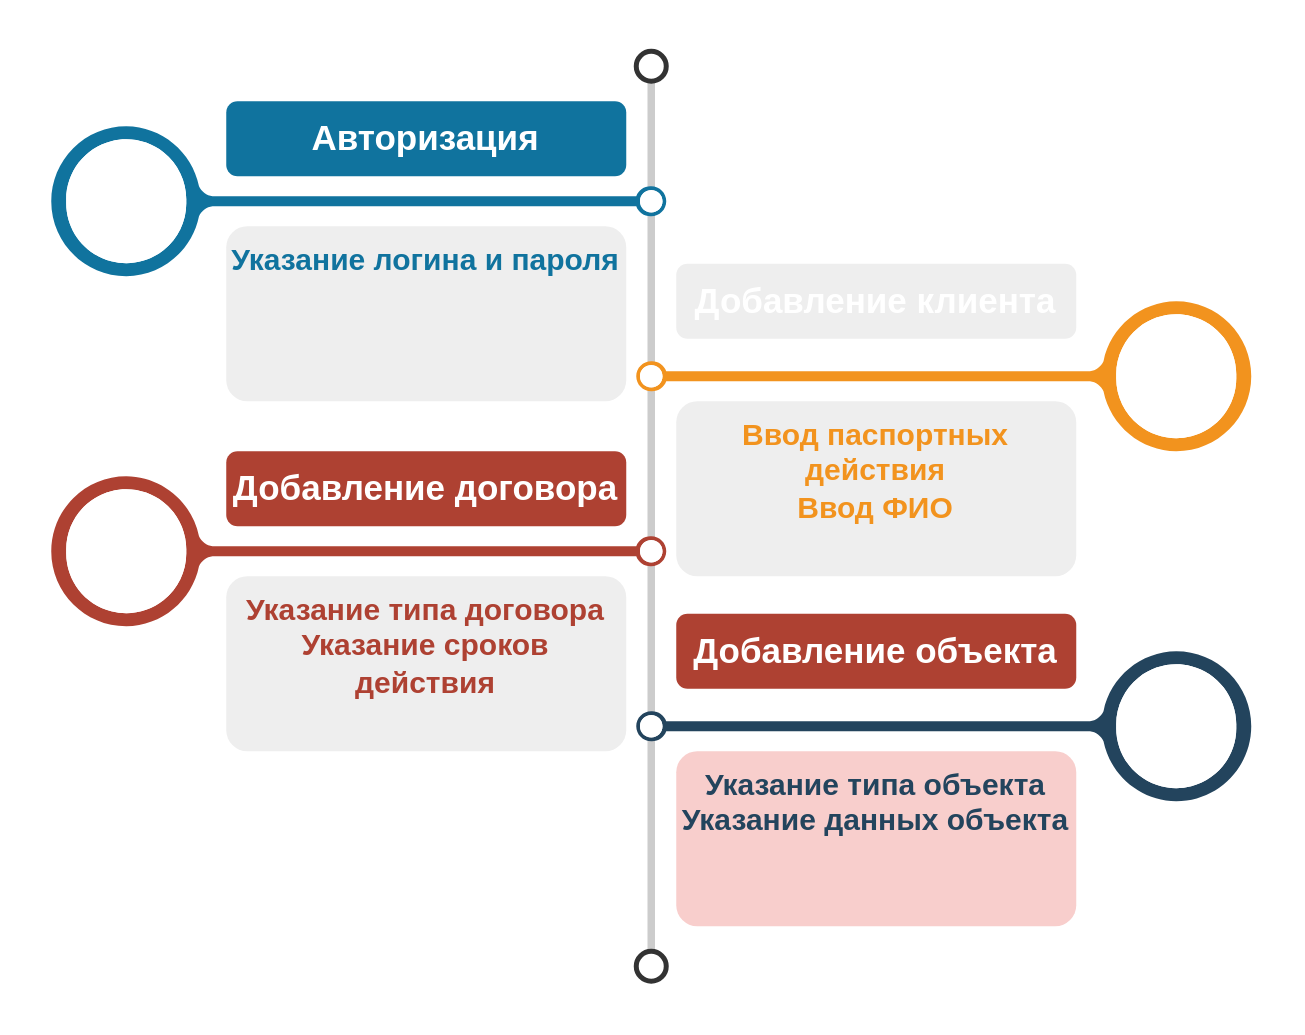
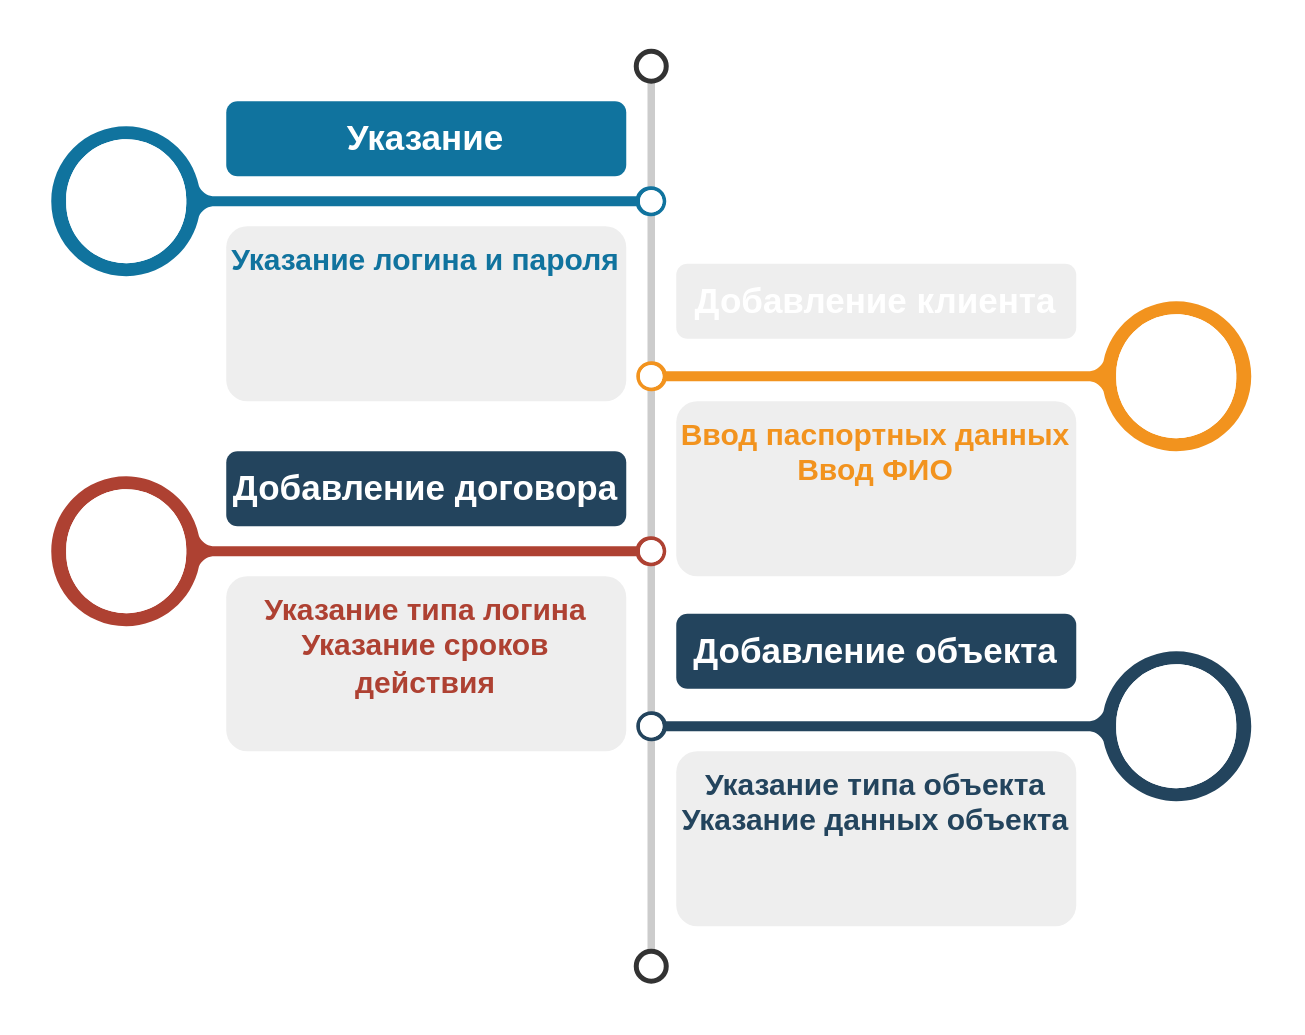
  <mxCell id="0" />
  <mxCell id="1" parent="0" />
  <mxCell id="2" value="" style="group" vertex="1" connectable="0" parent="1"><mxGeometry x="20" y="20" width="480" height="372" as="geometry" /></mxCell>
  <mxCell id="3" value="" style="endArrow=none;html=1;strokeWidth=3;strokeColor=#CCCCCC;labelBackgroundColor=none;fontSize=16;rounded=0;curved=1;" edge="1" source="4" target="5" parent="2"><mxGeometry relative="1" as="geometry" /></mxCell>
  <mxCell id="4" value="" style="ellipse;whiteSpace=wrap;html=1;aspect=fixed;shadow=0;fillColor=none;strokeColor=#333333;fontSize=16;align=center;strokeWidth=2;" vertex="1" parent="2"><mxGeometry x="234" width="12" height="12" as="geometry" /></mxCell>
  <mxCell id="5" value="" style="ellipse;whiteSpace=wrap;html=1;aspect=fixed;shadow=0;fillColor=none;strokeColor=#333333;fontSize=16;align=center;strokeWidth=2;" vertex="1" parent="2"><mxGeometry x="234" y="360" width="12" height="12" as="geometry" /></mxCell>
  <mxCell id="6" value="" style="verticalLabelPosition=middle;verticalAlign=middle;html=1;shape=mxgraph.infographic.circularCallout2;dy=15;strokeColor=#10739E;labelPosition=center;align=center;fontColor=#10739E;fontStyle=1;fontSize=24;shadow=0;direction=north;" vertex="1" parent="2"><mxGeometry y="30" width="246" height="60" as="geometry" /></mxCell>
  <mxCell id="7" value="" style="verticalLabelPosition=middle;verticalAlign=middle;html=1;shape=mxgraph.infographic.circularCallout2;dy=15;strokeColor=#F2931E;labelPosition=center;align=center;fontColor=#F2931E;fontStyle=1;fontSize=24;shadow=0;direction=north;flipH=1;" vertex="1" parent="2"><mxGeometry x="234" y="100" width="246" height="60" as="geometry" /></mxCell>
  <mxCell id="8" value="" style="verticalLabelPosition=middle;verticalAlign=middle;html=1;shape=mxgraph.infographic.circularCallout2;dy=15;strokeColor=#AE4132;labelPosition=center;align=center;fontColor=#10739E;fontStyle=1;fontSize=24;shadow=0;direction=north;" vertex="1" parent="2"><mxGeometry y="170" width="246" height="60" as="geometry" /></mxCell>
  <mxCell id="9" value="" style="verticalLabelPosition=middle;verticalAlign=middle;html=1;shape=mxgraph.infographic.circularCallout2;dy=15;strokeColor=#23445D;labelPosition=center;align=center;fontColor=#10739E;fontStyle=1;fontSize=24;shadow=0;direction=north;flipH=1;" vertex="1" parent="2"><mxGeometry x="234" y="240" width="246" height="60" as="geometry" /></mxCell>
- <mxCell id="10" value="Авторизация" style="fillColor=#10739E;strokecolor=none;rounded=1;fontColor=#FFFFFF;strokeColor=none;fontStyle=1;fontSize=14;whiteSpace=wrap;html=1;" vertex="1" parent="2"><mxGeometry x="70" y="20" width="160" height="30" as="geometry" /></mxCell>
+ <mxCell id="10" value="Указание" style="fillColor=#10739E;strokecolor=none;rounded=1;fontColor=#FFFFFF;strokeColor=none;fontStyle=1;fontSize=14;whiteSpace=wrap;html=1;" vertex="1" parent="2"><mxGeometry x="70" y="20" width="160" height="30" as="geometry" /></mxCell>
  <mxCell id="11" value="Добавление клиента" style="fillColor=#eeeeee;strokecolor=none;rounded=1;fontColor=#FFFFFF;strokeColor=none;fontStyle=1;fontSize=14;whiteSpace=wrap;html=1;" vertex="1" parent="2"><mxGeometry x="250" y="85" width="160" height="30" as="geometry" /></mxCell>
- <mxCell id="12" value="Добавление договора" style="fillColor=#AE4132;strokecolor=none;rounded=1;fontColor=#FFFFFF;strokeColor=none;fontStyle=1;fontSize=14;whiteSpace=wrap;html=1;" vertex="1" parent="2"><mxGeometry x="70" y="160" width="160" height="30" as="geometry" /></mxCell>
- <mxCell id="13" value="Добавление объекта" style="fillColor=#ae4132;strokecolor=none;rounded=1;fontColor=#FFFFFF;strokeColor=none;fontStyle=1;fontSize=14;whiteSpace=wrap;html=1;" vertex="1" parent="2"><mxGeometry x="250" y="225" width="160" height="30" as="geometry" /></mxCell>
+ <mxCell id="12" value="Добавление договора" style="fillColor=#23445d;strokecolor=none;rounded=1;fontColor=#FFFFFF;strokeColor=none;fontStyle=1;fontSize=14;whiteSpace=wrap;html=1;" vertex="1" parent="2"><mxGeometry x="70" y="160" width="160" height="30" as="geometry" /></mxCell>
+ <mxCell id="13" value="Добавление объекта" style="fillColor=#23445D;strokecolor=none;rounded=1;fontColor=#FFFFFF;strokeColor=none;fontStyle=1;fontSize=14;whiteSpace=wrap;html=1;" vertex="1" parent="2"><mxGeometry x="250" y="225" width="160" height="30" as="geometry" /></mxCell>
  <mxCell id="14" value="&lt;font color=&quot;#10739e&quot;&gt;&lt;b&gt;Указание логина и пароля&lt;/b&gt;&lt;/font&gt;" style="rounded=1;strokeColor=none;fillColor=#EEEEEE;align=center;arcSize=12;verticalAlign=top;whiteSpace=wrap;html=1;fontSize=12;" vertex="1" parent="2"><mxGeometry x="70" y="70" width="160" height="70" as="geometry" /></mxCell>
- <mxCell id="15" value="&lt;font color=&quot;#f2931e&quot;&gt;&lt;b&gt;Ввод паспортных действия&lt;/b&gt;&lt;/font&gt;&lt;div&gt;&lt;font color=&quot;#f2931e&quot;&gt;&lt;b&gt;Ввод ФИО&lt;/b&gt;&lt;/font&gt;&lt;/div&gt;" style="rounded=1;strokeColor=none;fillColor=#EEEEEE;align=center;arcSize=12;verticalAlign=top;whiteSpace=wrap;html=1;fontSize=12;" vertex="1" parent="2"><mxGeometry x="250" y="140" width="160" height="70" as="geometry" /></mxCell>
- <mxCell id="16" value="&lt;font style=&quot;font-size: 10px&quot;&gt;&lt;font style=&quot;font-size: 12px&quot; color=&quot;#AE4132&quot;&gt;&lt;b&gt;Указание типа договора&lt;/b&gt;&lt;/font&gt;&lt;/font&gt;&lt;div&gt;&lt;font style=&quot;&quot;&gt;&lt;font color=&quot;#ae4132&quot;&gt;&lt;b&gt;Указание сроков действия&lt;/b&gt;&lt;/font&gt;&lt;/font&gt;&lt;/div&gt;" style="rounded=1;strokeColor=none;fillColor=#EEEEEE;align=center;arcSize=12;verticalAlign=top;whiteSpace=wrap;html=1;fontSize=12;" vertex="1" parent="2"><mxGeometry x="70" y="210" width="160" height="70" as="geometry" /></mxCell>
- <mxCell id="17" value="&lt;font style=&quot;&quot;&gt;&lt;font color=&quot;#23445d&quot;&gt;&lt;b&gt;Указание типа объекта&lt;/b&gt;&lt;/font&gt;&lt;/font&gt;&lt;div&gt;&lt;font style=&quot;&quot;&gt;&lt;font color=&quot;#23445d&quot;&gt;&lt;b&gt;Указание данных объекта&lt;/b&gt;&lt;/font&gt;&lt;/font&gt;&lt;/div&gt;" style="rounded=1;strokeColor=none;fillColor=#f8cecc;align=center;arcSize=12;verticalAlign=top;whiteSpace=wrap;html=1;fontSize=12;" vertex="1" parent="2"><mxGeometry x="250" y="280" width="160" height="70" as="geometry" /></mxCell>
+ <mxCell id="15" value="&lt;font color=&quot;#f2931e&quot;&gt;&lt;b&gt;Ввод паспортных данных&lt;/b&gt;&lt;/font&gt;&lt;div&gt;&lt;font color=&quot;#f2931e&quot;&gt;&lt;b&gt;Ввод ФИО&lt;/b&gt;&lt;/font&gt;&lt;/div&gt;" style="rounded=1;strokeColor=none;fillColor=#EEEEEE;align=center;arcSize=12;verticalAlign=top;whiteSpace=wrap;html=1;fontSize=12;" vertex="1" parent="2"><mxGeometry x="250" y="140" width="160" height="70" as="geometry" /></mxCell>
+ <mxCell id="16" value="&lt;font style=&quot;font-size: 10px&quot;&gt;&lt;font style=&quot;font-size: 12px&quot; color=&quot;#AE4132&quot;&gt;&lt;b&gt;Указание типа логина&lt;/b&gt;&lt;/font&gt;&lt;/font&gt;&lt;div&gt;&lt;font style=&quot;&quot;&gt;&lt;font color=&quot;#ae4132&quot;&gt;&lt;b&gt;Указание сроков действия&lt;/b&gt;&lt;/font&gt;&lt;/font&gt;&lt;/div&gt;" style="rounded=1;strokeColor=none;fillColor=#EEEEEE;align=center;arcSize=12;verticalAlign=top;whiteSpace=wrap;html=1;fontSize=12;" vertex="1" parent="2"><mxGeometry x="70" y="210" width="160" height="70" as="geometry" /></mxCell>
+ <mxCell id="17" value="&lt;font style=&quot;&quot;&gt;&lt;font color=&quot;#23445d&quot;&gt;&lt;b&gt;Указание типа объекта&lt;/b&gt;&lt;/font&gt;&lt;/font&gt;&lt;div&gt;&lt;font style=&quot;&quot;&gt;&lt;font color=&quot;#23445d&quot;&gt;&lt;b&gt;Указание данных объекта&lt;/b&gt;&lt;/font&gt;&lt;/font&gt;&lt;/div&gt;" style="rounded=1;strokeColor=none;fillColor=#EEEEEE;align=center;arcSize=12;verticalAlign=top;whiteSpace=wrap;html=1;fontSize=12;" vertex="1" parent="2"><mxGeometry x="250" y="280" width="160" height="70" as="geometry" /></mxCell>
